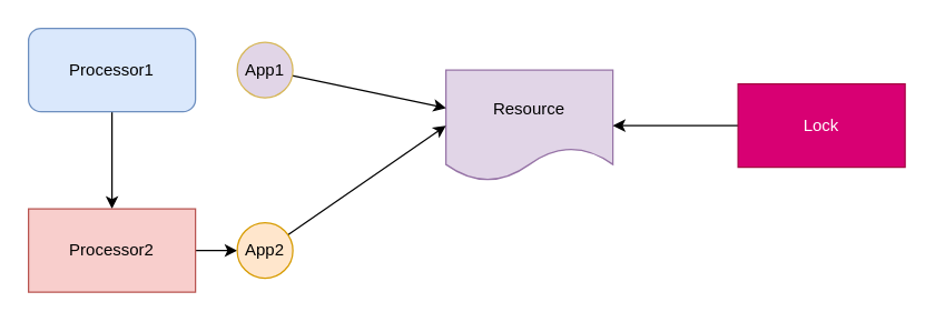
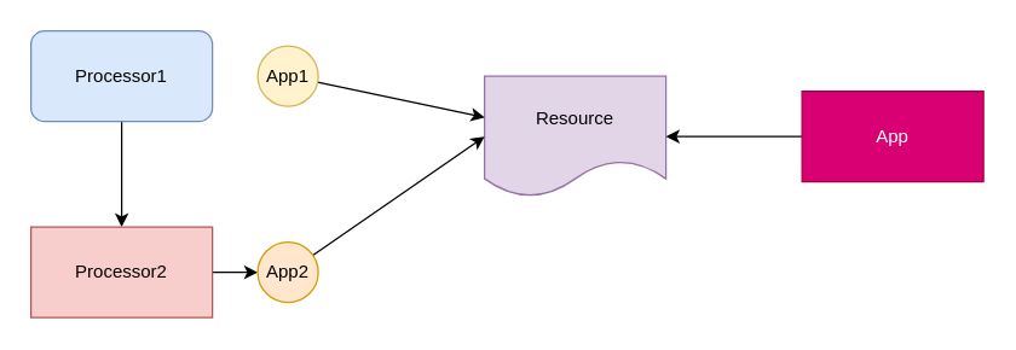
  <mxCell id="0" />
  <mxCell id="1" parent="0" />
  <mxCell id="2" style="edgeStyle=none;rounded=0;orthogonalLoop=1;jettySize=auto;html=1;" parent="1" source="3" target="5" edge="1"><mxGeometry relative="1" as="geometry" /></mxCell>
  <mxCell id="3" value="Processor1" style="whiteSpace=wrap;html=1;fillColor=#dae8fc;strokeColor=#6c8ebf;rounded=1;" parent="1" vertex="1"><mxGeometry x="20" y="20" width="120" height="60" as="geometry" /></mxCell>
  <mxCell id="4" style="edgeStyle=none;rounded=0;orthogonalLoop=1;jettySize=auto;html=1;" parent="1" source="5" target="10" edge="1"><mxGeometry relative="1" as="geometry" /></mxCell>
  <mxCell id="5" value="Processor2" style="rounded=0;whiteSpace=wrap;html=1;fillColor=#f8cecc;strokeColor=#b85450;" parent="1" vertex="1"><mxGeometry x="20" y="150" width="120" height="60" as="geometry" /></mxCell>
  <mxCell id="6" value="Resource" style="shape=document;whiteSpace=wrap;html=1;boundedLbl=1;fillColor=#e1d5e7;strokeColor=#9673a6;" parent="1" vertex="1"><mxGeometry x="320" y="50" width="120" height="80" as="geometry" /></mxCell>
  <mxCell id="7" style="edgeStyle=none;rounded=0;orthogonalLoop=1;jettySize=auto;html=1;" parent="1" source="8" target="6" edge="1"><mxGeometry relative="1" as="geometry" /></mxCell>
- <mxCell id="8" value="App1" style="ellipse;whiteSpace=wrap;html=1;aspect=fixed;fillColor=#e1d5e7;strokeColor=#d6b656;" parent="1" vertex="1"><mxGeometry x="170" y="30" width="40" height="40" as="geometry" /></mxCell>
+ <mxCell id="8" value="App1" style="ellipse;whiteSpace=wrap;html=1;aspect=fixed;fillColor=#fff2cc;strokeColor=#d6b656;" parent="1" vertex="1"><mxGeometry x="170" y="30" width="40" height="40" as="geometry" /></mxCell>
  <mxCell id="9" style="edgeStyle=none;rounded=0;orthogonalLoop=1;jettySize=auto;html=1;entryX=0;entryY=0.5;entryDx=0;entryDy=0;" parent="1" source="10" target="6" edge="1"><mxGeometry relative="1" as="geometry" /></mxCell>
  <mxCell id="10" value="App2" style="ellipse;whiteSpace=wrap;html=1;aspect=fixed;fillColor=#ffe6cc;strokeColor=#d79b00;" parent="1" vertex="1"><mxGeometry x="170" y="160" width="40" height="40" as="geometry" /></mxCell>
  <mxCell id="11" style="edgeStyle=orthogonalEdgeStyle;rounded=0;orthogonalLoop=1;jettySize=auto;html=1;" edge="1" parent="1" source="12" target="6"><mxGeometry relative="1" as="geometry" /></mxCell>
- <mxCell id="12" value="Lock" style="rounded=0;whiteSpace=wrap;html=1;fillColor=#d80073;strokeColor=#A50040;fontColor=#ffffff;" vertex="1" parent="1"><mxGeometry x="530" y="60" width="120" height="60" as="geometry" /></mxCell>
+ <mxCell id="12" value="App" style="rounded=0;whiteSpace=wrap;html=1;fillColor=#d80073;strokeColor=#A50040;fontColor=#ffffff;" vertex="1" parent="1"><mxGeometry x="530" y="60" width="120" height="60" as="geometry" /></mxCell>
